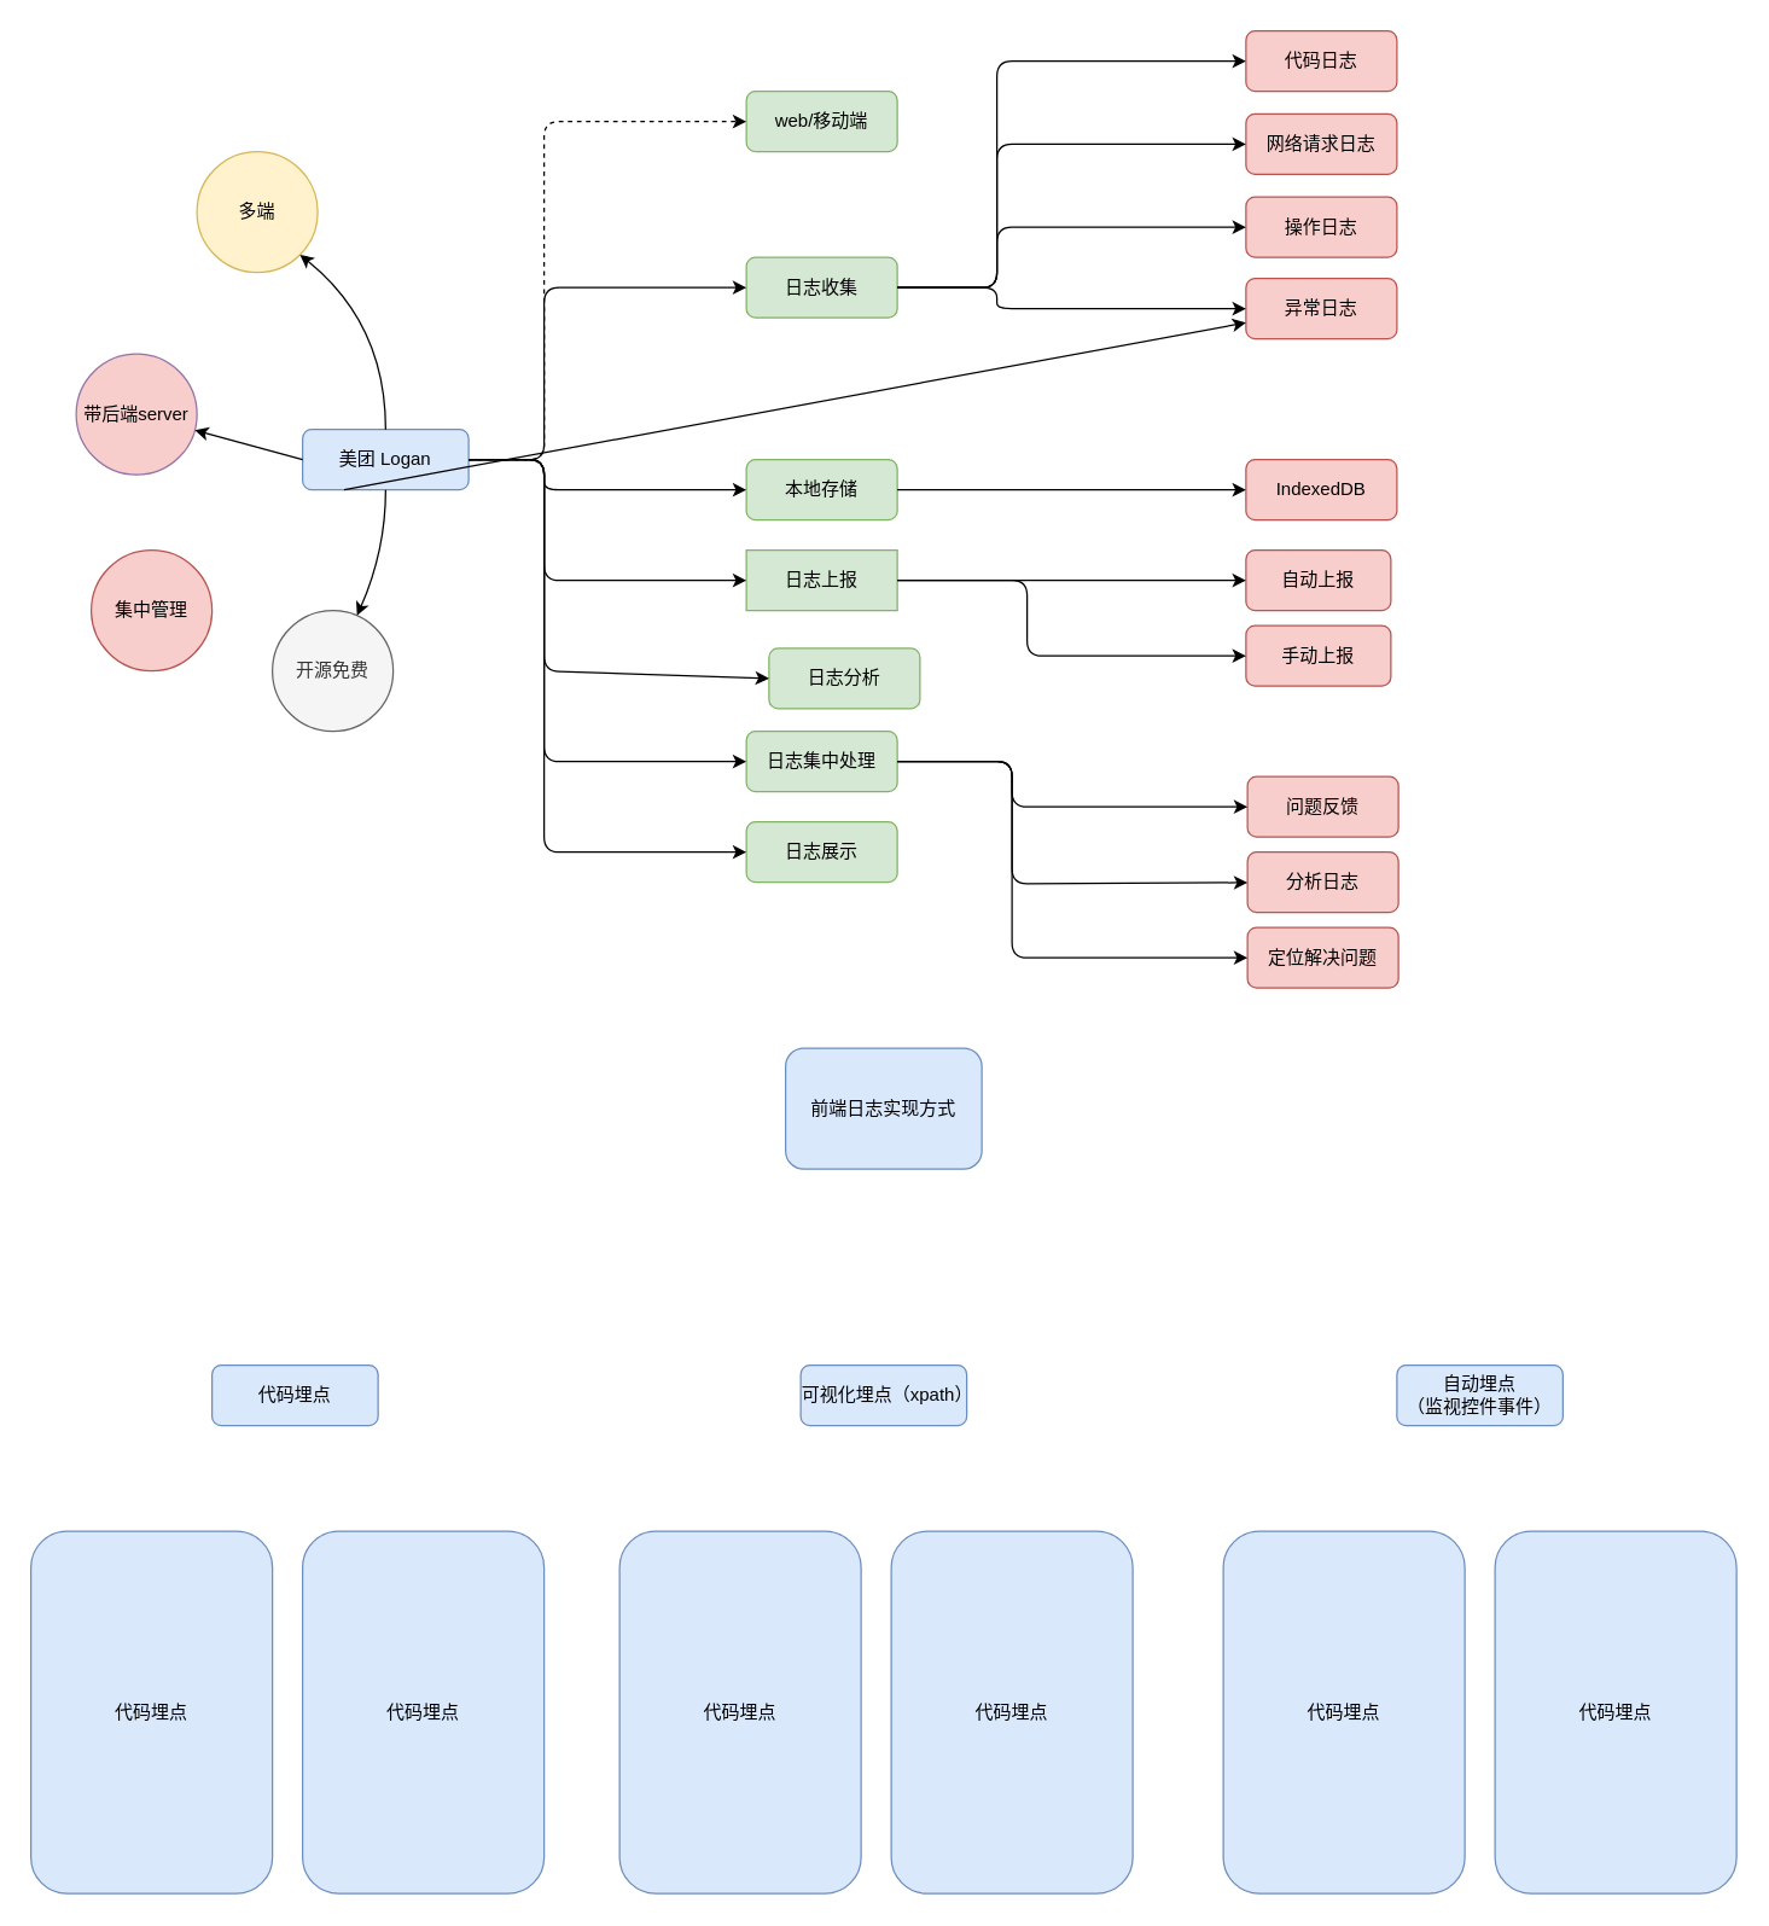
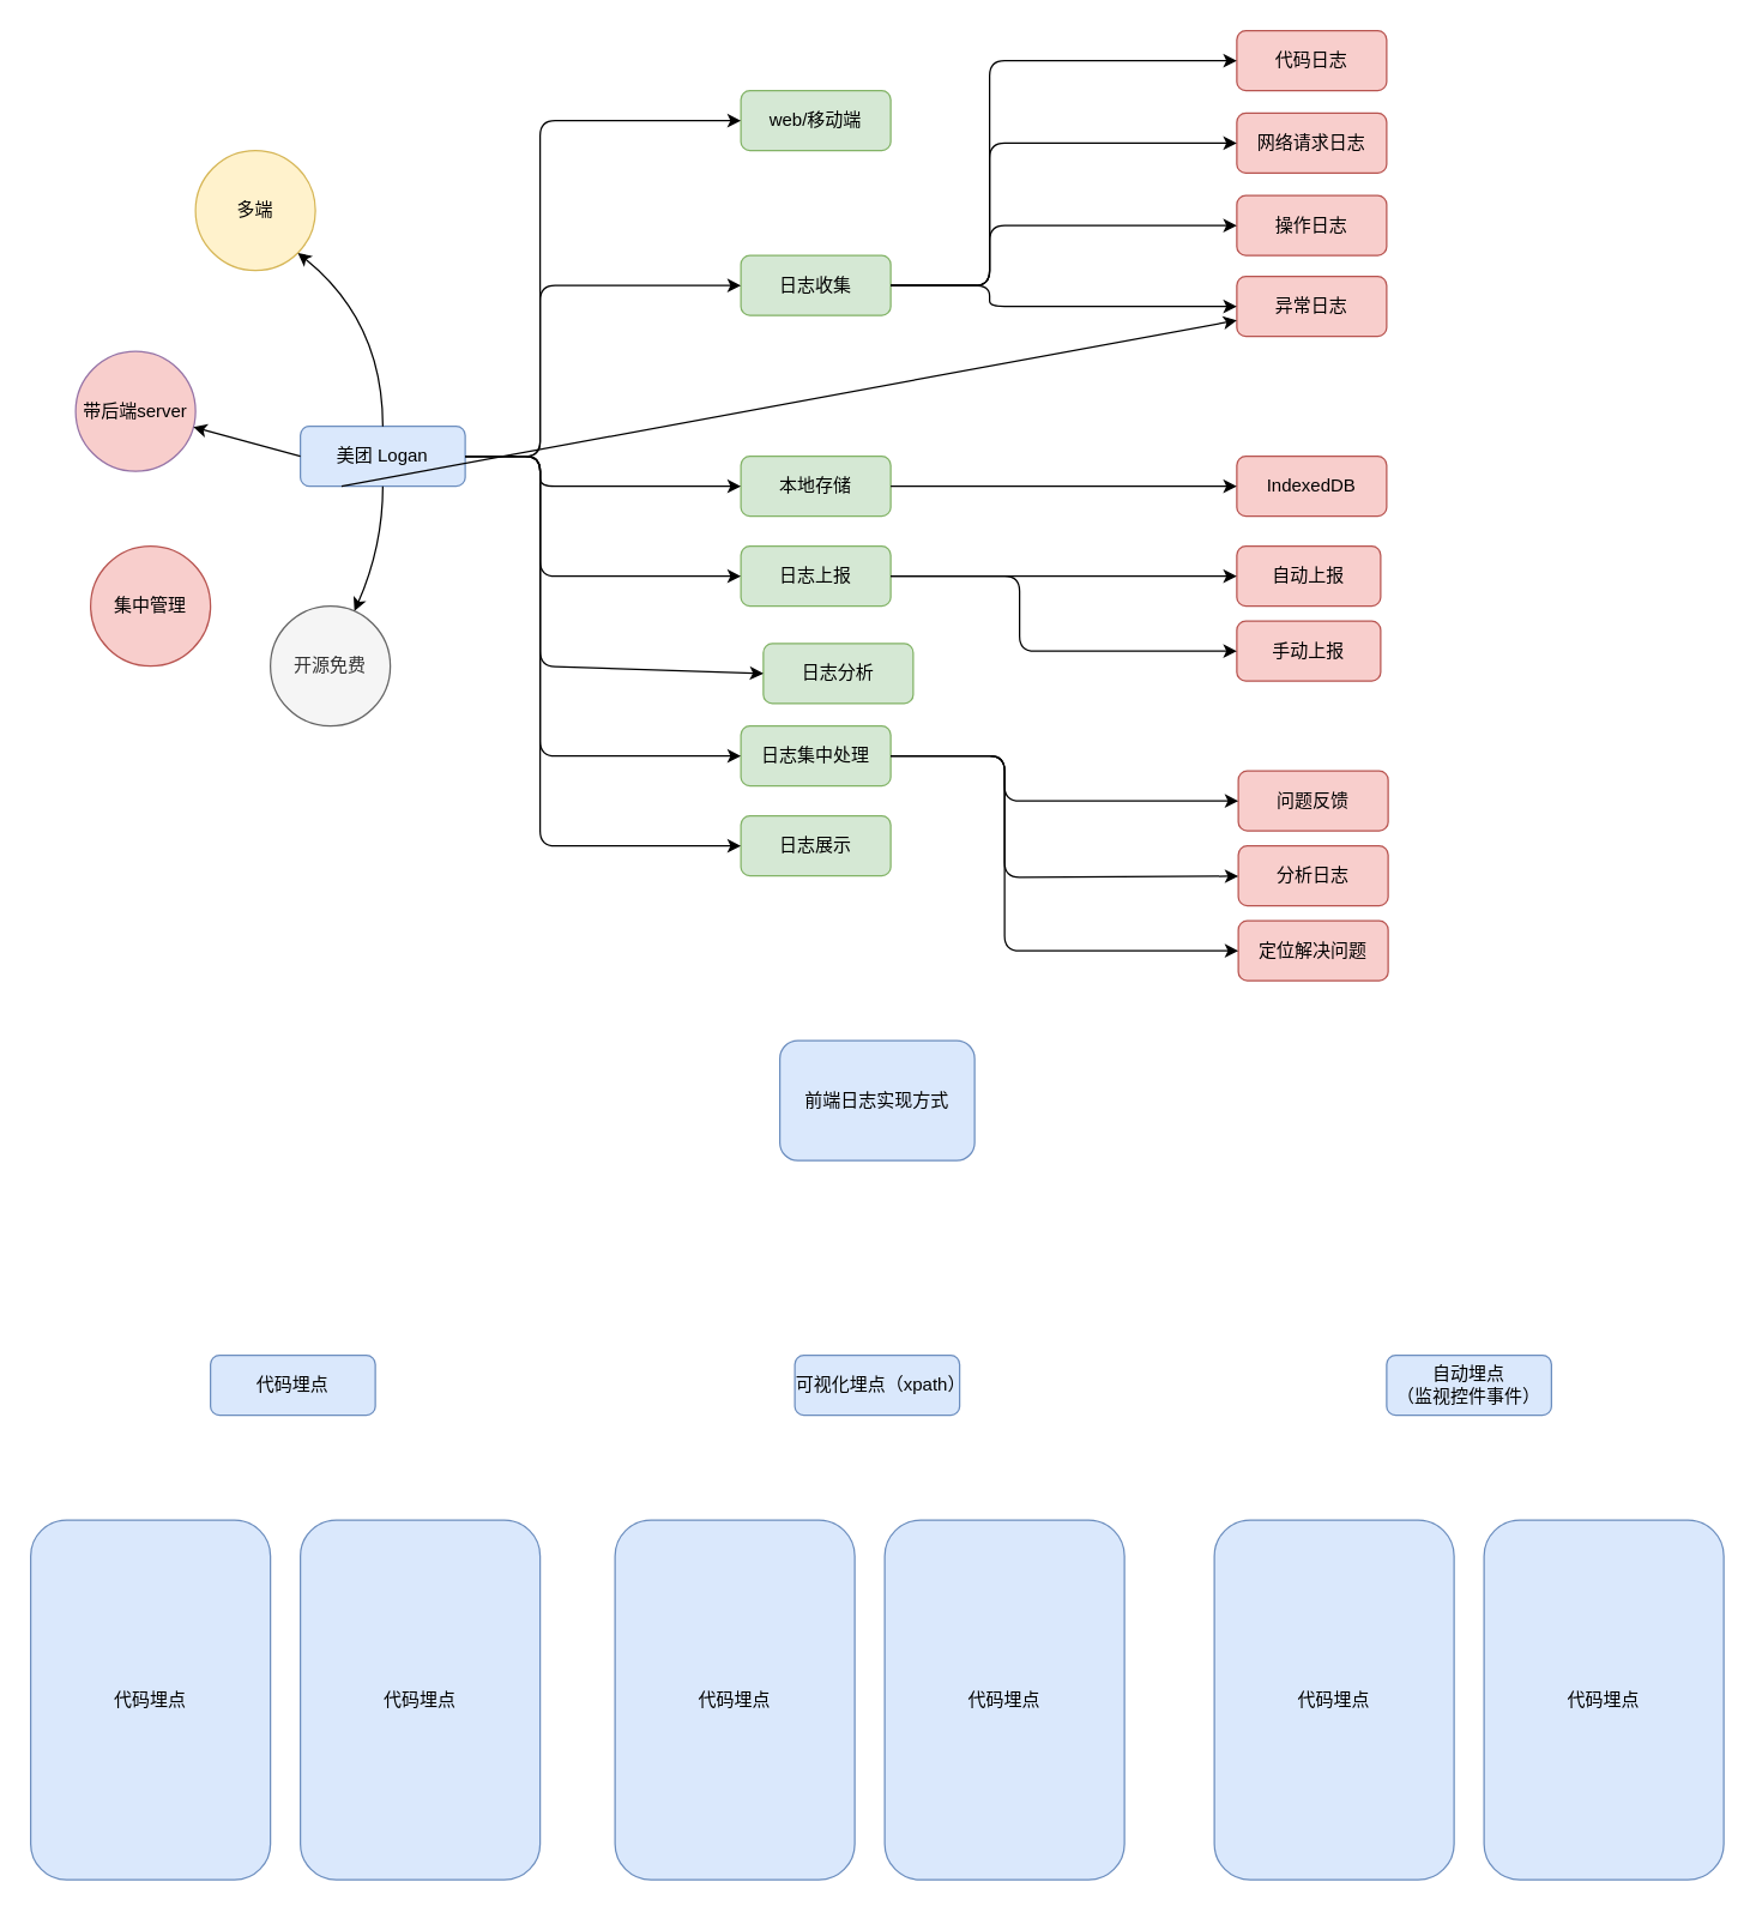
  <mxCell id="0" />
  <mxCell id="1" parent="0" />
  <mxCell id="2" value="美团 Logan" style="rounded=1;whiteSpace=wrap;html=1;fillColor=#dae8fc;strokeColor=#6c8ebf;" vertex="1" parent="1"><mxGeometry x="200" y="284" width="110" height="40" as="geometry" /></mxCell>
  <mxCell id="3" value="前端日志实现方式" style="rounded=1;whiteSpace=wrap;html=1;fillColor=#dae8fc;strokeColor=#6c8ebf;" vertex="1" parent="1"><mxGeometry x="520" y="694" width="130" height="80" as="geometry" /></mxCell>
  <mxCell id="4" value="web/移动端" style="rounded=1;whiteSpace=wrap;html=1;fillColor=#d5e8d4;strokeColor=#82b366;" vertex="1" parent="1"><mxGeometry x="494" y="60" width="100" height="40" as="geometry" /></mxCell>
  <mxCell id="5" value="日志收集" style="rounded=1;whiteSpace=wrap;html=1;fillColor=#d5e8d4;strokeColor=#82b366;" vertex="1" parent="1"><mxGeometry x="494" y="170" width="100" height="40" as="geometry" /></mxCell>
  <mxCell id="6" value="本地存储" style="rounded=1;whiteSpace=wrap;html=1;fillColor=#d5e8d4;strokeColor=#82b366;" vertex="1" parent="1"><mxGeometry x="494" y="304" width="100" height="40" as="geometry" /></mxCell>
- <mxCell id="7" value="日志上报" style="whiteSpace=wrap;html=1;fillColor=#d5e8d4;strokeColor=#82b366;rounded=0;" vertex="1" parent="1"><mxGeometry x="494" y="364" width="100" height="40" as="geometry" /></mxCell>
+ <mxCell id="7" value="日志上报" style="rounded=1;whiteSpace=wrap;html=1;fillColor=#d5e8d4;strokeColor=#82b366;" vertex="1" parent="1"><mxGeometry x="494" y="364" width="100" height="40" as="geometry" /></mxCell>
  <mxCell id="8" value="日志分析" style="rounded=1;whiteSpace=wrap;html=1;fillColor=#d5e8d4;strokeColor=#82b366;" vertex="1" parent="1"><mxGeometry x="509" y="429" width="100" height="40" as="geometry" /></mxCell>
- <mxCell id="9" value="" style="endArrow=classic;html=1;entryX=0;entryY=0.5;entryDx=0;entryDy=0;exitX=1;exitY=0.5;exitDx=0;exitDy=0;dashed=1;" edge="1" parent="1" source="2" target="4"><mxGeometry width="50" height="50" relative="1" as="geometry"><mxPoint x="360" y="314" as="sourcePoint" /><mxPoint x="410" y="264" as="targetPoint" /><Array as="points"><mxPoint x="360" y="304" /><mxPoint x="360" y="80" /></Array></mxGeometry></mxCell>
+ <mxCell id="9" value="" style="endArrow=classic;html=1;entryX=0;entryY=0.5;entryDx=0;entryDy=0;exitX=1;exitY=0.5;exitDx=0;exitDy=0;" edge="1" parent="1" source="2" target="4"><mxGeometry width="50" height="50" relative="1" as="geometry"><mxPoint x="360" y="314" as="sourcePoint" /><mxPoint x="410" y="264" as="targetPoint" /><Array as="points"><mxPoint x="360" y="304" /><mxPoint x="360" y="80" /></Array></mxGeometry></mxCell>
  <mxCell id="10" value="" style="endArrow=classic;html=1;entryX=0;entryY=0.5;entryDx=0;entryDy=0;exitX=1;exitY=0.5;exitDx=0;exitDy=0;" edge="1" parent="1" source="2" target="5"><mxGeometry width="50" height="50" relative="1" as="geometry"><mxPoint x="360" y="384" as="sourcePoint" /><mxPoint x="410" y="334" as="targetPoint" /><Array as="points"><mxPoint x="360" y="304" /><mxPoint x="360" y="190" /></Array></mxGeometry></mxCell>
  <mxCell id="11" value="" style="endArrow=classic;html=1;exitX=1;exitY=0.5;exitDx=0;exitDy=0;entryX=0;entryY=0.5;entryDx=0;entryDy=0;" edge="1" parent="1" source="2" target="6"><mxGeometry width="50" height="50" relative="1" as="geometry"><mxPoint x="440" y="354" as="sourcePoint" /><mxPoint x="490" y="304" as="targetPoint" /><Array as="points"><mxPoint x="360" y="304" /><mxPoint x="360" y="324" /></Array></mxGeometry></mxCell>
  <mxCell id="12" value="" style="endArrow=classic;html=1;entryX=0;entryY=0.5;entryDx=0;entryDy=0;exitX=1;exitY=0.5;exitDx=0;exitDy=0;" edge="1" parent="1" source="2" target="7"><mxGeometry width="50" height="50" relative="1" as="geometry"><mxPoint x="320" y="434" as="sourcePoint" /><mxPoint x="370" y="384" as="targetPoint" /><Array as="points"><mxPoint x="360" y="304" /><mxPoint x="360" y="384" /></Array></mxGeometry></mxCell>
  <mxCell id="13" value="" style="endArrow=classic;html=1;entryX=0;entryY=0.5;entryDx=0;entryDy=0;exitX=1;exitY=0.5;exitDx=0;exitDy=0;" edge="1" parent="1" source="2" target="8"><mxGeometry width="50" height="50" relative="1" as="geometry"><mxPoint x="360" y="444" as="sourcePoint" /><mxPoint x="420" y="434" as="targetPoint" /><Array as="points"><mxPoint x="360" y="304" /><mxPoint x="360" y="444" /></Array></mxGeometry></mxCell>
  <mxCell id="14" value="代码日志" style="rounded=1;whiteSpace=wrap;html=1;fillColor=#f8cecc;strokeColor=#b85450;" vertex="1" parent="1"><mxGeometry x="825" y="20" width="100" height="40" as="geometry" /></mxCell>
  <mxCell id="15" value="日志集中处理" style="rounded=1;whiteSpace=wrap;html=1;fillColor=#d5e8d4;strokeColor=#82b366;" vertex="1" parent="1"><mxGeometry x="494" y="484" width="100" height="40" as="geometry" /></mxCell>
  <mxCell id="16" value="" style="endArrow=classic;html=1;entryX=0;entryY=0.5;entryDx=0;entryDy=0;exitX=1;exitY=0.5;exitDx=0;exitDy=0;" edge="1" parent="1" source="2" target="15"><mxGeometry width="50" height="50" relative="1" as="geometry"><mxPoint x="360" y="504" as="sourcePoint" /><mxPoint x="340" y="444" as="targetPoint" /><Array as="points"><mxPoint x="360" y="304" /><mxPoint x="360" y="504" /></Array></mxGeometry></mxCell>
  <mxCell id="17" value="网络请求日志" style="rounded=1;whiteSpace=wrap;html=1;fillColor=#f8cecc;strokeColor=#b85450;" vertex="1" parent="1"><mxGeometry x="825" y="75" width="100" height="40" as="geometry" /></mxCell>
  <mxCell id="18" value="操作日志" style="rounded=1;whiteSpace=wrap;html=1;fillColor=#f8cecc;strokeColor=#b85450;" vertex="1" parent="1"><mxGeometry x="825" y="130" width="100" height="40" as="geometry" /></mxCell>
  <mxCell id="19" value="异常日志" style="rounded=1;whiteSpace=wrap;html=1;fillColor=#f8cecc;strokeColor=#b85450;" vertex="1" parent="1"><mxGeometry x="825" y="184" width="100" height="40" as="geometry" /></mxCell>
  <mxCell id="20" value="日志展示" style="rounded=1;whiteSpace=wrap;html=1;fillColor=#d5e8d4;strokeColor=#82b366;" vertex="1" parent="1"><mxGeometry x="494" y="544" width="100" height="40" as="geometry" /></mxCell>
  <mxCell id="21" value="" style="endArrow=classic;html=1;entryX=0;entryY=0.5;entryDx=0;entryDy=0;exitX=1;exitY=0.5;exitDx=0;exitDy=0;" edge="1" parent="1" source="2" target="20"><mxGeometry width="50" height="50" relative="1" as="geometry"><mxPoint x="360" y="564" as="sourcePoint" /><mxPoint x="450" y="554" as="targetPoint" /><Array as="points"><mxPoint x="360" y="304" /><mxPoint x="360" y="564" /></Array></mxGeometry></mxCell>
  <mxCell id="22" value="问题反馈" style="rounded=1;whiteSpace=wrap;html=1;fillColor=#f8cecc;strokeColor=#b85450;" vertex="1" parent="1"><mxGeometry x="826" y="514" width="100" height="40" as="geometry" /></mxCell>
  <mxCell id="23" value="分析日志" style="rounded=1;whiteSpace=wrap;html=1;fillColor=#f8cecc;strokeColor=#b85450;" vertex="1" parent="1"><mxGeometry x="826" y="564" width="100" height="40" as="geometry" /></mxCell>
  <mxCell id="24" value="定位解决问题" style="rounded=1;whiteSpace=wrap;html=1;fillColor=#f8cecc;strokeColor=#b85450;" vertex="1" parent="1"><mxGeometry x="826" y="614" width="100" height="40" as="geometry" /></mxCell>
  <mxCell id="25" value="IndexedDB" style="rounded=1;whiteSpace=wrap;html=1;fillColor=#f8cecc;strokeColor=#b85450;" vertex="1" parent="1"><mxGeometry x="825" y="304" width="100" height="40" as="geometry" /></mxCell>
  <mxCell id="26" value="自动上报" style="rounded=1;whiteSpace=wrap;html=1;fillColor=#f8cecc;strokeColor=#b85450;" vertex="1" parent="1"><mxGeometry x="825" y="364" width="96" height="40" as="geometry" /></mxCell>
  <mxCell id="27" value="手动上报" style="rounded=1;whiteSpace=wrap;html=1;fillColor=#f8cecc;strokeColor=#b85450;" vertex="1" parent="1"><mxGeometry x="825" y="414" width="96" height="40" as="geometry" /></mxCell>
  <mxCell id="28" value="" style="endArrow=classic;html=1;entryX=0;entryY=0.5;entryDx=0;entryDy=0;exitX=1;exitY=0.5;exitDx=0;exitDy=0;" edge="1" parent="1" source="5" target="14"><mxGeometry width="50" height="50" relative="1" as="geometry"><mxPoint x="620" y="224" as="sourcePoint" /><mxPoint x="670" y="174" as="targetPoint" /><Array as="points"><mxPoint x="660" y="190" /><mxPoint x="660" y="40" /></Array></mxGeometry></mxCell>
  <mxCell id="29" value="" style="endArrow=classic;html=1;entryX=0;entryY=0.5;entryDx=0;entryDy=0;exitX=1;exitY=0.5;exitDx=0;exitDy=0;" edge="1" parent="1" source="5" target="17"><mxGeometry width="50" height="50" relative="1" as="geometry"><mxPoint x="630" y="264" as="sourcePoint" /><mxPoint x="680" y="214" as="targetPoint" /><Array as="points"><mxPoint x="660" y="190" /><mxPoint x="660" y="95" /></Array></mxGeometry></mxCell>
  <mxCell id="30" value="" style="endArrow=classic;html=1;entryX=0;entryY=0.5;entryDx=0;entryDy=0;exitX=1;exitY=0.5;exitDx=0;exitDy=0;" edge="1" parent="1" source="5" target="18"><mxGeometry width="50" height="50" relative="1" as="geometry"><mxPoint x="610" y="264" as="sourcePoint" /><mxPoint x="660" y="214" as="targetPoint" /><Array as="points"><mxPoint x="660" y="190" /><mxPoint x="660" y="150" /></Array></mxGeometry></mxCell>
  <mxCell id="31" value="" style="endArrow=classic;html=1;entryX=0;entryY=0.5;entryDx=0;entryDy=0;exitX=1;exitY=0.5;exitDx=0;exitDy=0;" edge="1" parent="1" source="5" target="19"><mxGeometry width="50" height="50" relative="1" as="geometry"><mxPoint x="620" y="284" as="sourcePoint" /><mxPoint x="670" y="234" as="targetPoint" /><Array as="points"><mxPoint x="660" y="190" /><mxPoint x="660" y="204" /></Array></mxGeometry></mxCell>
  <mxCell id="32" value="" style="endArrow=classic;html=1;entryX=0;entryY=0.5;entryDx=0;entryDy=0;" edge="1" parent="1" source="6" target="25"><mxGeometry width="50" height="50" relative="1" as="geometry"><mxPoint x="630" y="374" as="sourcePoint" /><mxPoint x="680" y="324" as="targetPoint" /></mxGeometry></mxCell>
  <mxCell id="33" value="" style="endArrow=classic;html=1;entryX=0;entryY=0.5;entryDx=0;entryDy=0;" edge="1" parent="1" source="7" target="26"><mxGeometry width="50" height="50" relative="1" as="geometry"><mxPoint x="650" y="444" as="sourcePoint" /><mxPoint x="700" y="394" as="targetPoint" /></mxGeometry></mxCell>
  <mxCell id="34" value="" style="endArrow=classic;html=1;entryX=0;entryY=0.5;entryDx=0;entryDy=0;exitX=1;exitY=0.5;exitDx=0;exitDy=0;" edge="1" parent="1" source="7" target="27"><mxGeometry width="50" height="50" relative="1" as="geometry"><mxPoint x="600" y="464" as="sourcePoint" /><mxPoint x="650" y="414" as="targetPoint" /><Array as="points"><mxPoint x="680" y="384" /><mxPoint x="680" y="434" /></Array></mxGeometry></mxCell>
  <mxCell id="35" value="" style="endArrow=classic;html=1;entryX=0;entryY=0.5;entryDx=0;entryDy=0;exitX=1;exitY=0.5;exitDx=0;exitDy=0;" edge="1" parent="1" source="15" target="22"><mxGeometry width="50" height="50" relative="1" as="geometry"><mxPoint x="650" y="574" as="sourcePoint" /><mxPoint x="700" y="524" as="targetPoint" /><Array as="points"><mxPoint x="670" y="504" /><mxPoint x="670" y="534" /></Array></mxGeometry></mxCell>
  <mxCell id="36" value="" style="endArrow=classic;html=1;exitX=1;exitY=0.5;exitDx=0;exitDy=0;" edge="1" parent="1" source="15" target="23"><mxGeometry width="50" height="50" relative="1" as="geometry"><mxPoint x="640" y="584" as="sourcePoint" /><mxPoint x="690" y="534" as="targetPoint" /><Array as="points"><mxPoint x="670" y="504" /><mxPoint x="670" y="585" /></Array></mxGeometry></mxCell>
  <mxCell id="37" value="" style="endArrow=classic;html=1;exitX=1;exitY=0.5;exitDx=0;exitDy=0;" edge="1" parent="1" source="15" target="24"><mxGeometry width="50" height="50" relative="1" as="geometry"><mxPoint x="640" y="614" as="sourcePoint" /><mxPoint x="690" y="564" as="targetPoint" /><Array as="points"><mxPoint x="670" y="504" /><mxPoint x="670" y="634" /></Array></mxGeometry></mxCell>
  <mxCell id="38" value="多端" style="ellipse;whiteSpace=wrap;html=1;aspect=fixed;fillColor=#fff2cc;strokeColor=#d6b656;" vertex="1" parent="1"><mxGeometry x="130" y="100" width="80" height="80" as="geometry" /></mxCell>
  <mxCell id="39" value="带后端server" style="ellipse;whiteSpace=wrap;html=1;aspect=fixed;fillColor=#f8cecc;strokeColor=#9673a6;" vertex="1" parent="1"><mxGeometry x="50" y="234" width="80" height="80" as="geometry" /></mxCell>
  <mxCell id="40" value="集中管理" style="ellipse;whiteSpace=wrap;html=1;aspect=fixed;fillColor=#f8cecc;strokeColor=#b85450;" vertex="1" parent="1"><mxGeometry x="60" y="364" width="80" height="80" as="geometry" /></mxCell>
  <mxCell id="41" value="开源免费" style="ellipse;whiteSpace=wrap;html=1;aspect=fixed;fillColor=#f5f5f5;strokeColor=#666666;fontColor=#333333;" vertex="1" parent="1"><mxGeometry x="180" y="404" width="80" height="80" as="geometry" /></mxCell>
  <mxCell id="42" value="" style="endArrow=classic;html=1;entryX=1;entryY=1;entryDx=0;entryDy=0;exitX=0.5;exitY=0;exitDx=0;exitDy=0;curved=1;" edge="1" parent="1" source="2" target="38"><mxGeometry width="50" height="50" relative="1" as="geometry"><mxPoint x="210" y="224" as="sourcePoint" /><mxPoint x="260" y="174" as="targetPoint" /><Array as="points"><mxPoint x="255" y="214" /></Array></mxGeometry></mxCell>
  <mxCell id="43" value="" style="endArrow=classic;html=1;exitX=0.5;exitY=1;exitDx=0;exitDy=0;curved=1;" edge="1" parent="1" source="2" target="41"><mxGeometry width="50" height="50" relative="1" as="geometry"><mxPoint x="280" y="494" as="sourcePoint" /><mxPoint x="330" y="444" as="targetPoint" /><Array as="points"><mxPoint x="255" y="364" /></Array></mxGeometry></mxCell>
  <mxCell id="44" value="" style="endArrow=classic;html=1;exitX=0;exitY=0.5;exitDx=0;exitDy=0;" edge="1" parent="1" source="2" target="39"><mxGeometry width="50" height="50" relative="1" as="geometry"><mxPoint x="140" y="324" as="sourcePoint" /><mxPoint x="190" y="274" as="targetPoint" /></mxGeometry></mxCell>
  <mxCell id="45" value="" style="endArrow=classic;html=1;exitX=0.25;exitY=1;exitDx=0;exitDy=0;" edge="1" parent="1" source="2" target="19"><mxGeometry width="50" height="50" relative="1" as="geometry"><mxPoint x="150" y="444" as="sourcePoint" /><mxPoint x="200" y="394" as="targetPoint" /></mxGeometry></mxCell>
  <mxCell id="46" value="代码埋点" style="rounded=1;whiteSpace=wrap;html=1;fillColor=#dae8fc;strokeColor=#6c8ebf;" vertex="1" parent="1"><mxGeometry x="140" y="904" width="110" height="40" as="geometry" /></mxCell>
  <mxCell id="47" value="可视化埋点（xpath）" style="rounded=1;whiteSpace=wrap;html=1;fillColor=#dae8fc;strokeColor=#6c8ebf;" vertex="1" parent="1"><mxGeometry x="530" y="904" width="110" height="40" as="geometry" /></mxCell>
  <mxCell id="48" value="自动埋点&lt;br&gt;（监视控件事件）" style="rounded=1;whiteSpace=wrap;html=1;fillColor=#dae8fc;strokeColor=#6c8ebf;" vertex="1" parent="1"><mxGeometry x="925" y="904" width="110" height="40" as="geometry" /></mxCell>
  <mxCell id="49" value="代码埋点" style="rounded=1;whiteSpace=wrap;html=1;fillColor=#dae8fc;strokeColor=#6c8ebf;" vertex="1" parent="1"><mxGeometry x="20" y="1014" width="160" height="240" as="geometry" /></mxCell>
  <mxCell id="50" value="代码埋点" style="rounded=1;whiteSpace=wrap;html=1;fillColor=#dae8fc;strokeColor=#6c8ebf;" vertex="1" parent="1"><mxGeometry x="200" y="1014" width="160" height="240" as="geometry" /></mxCell>
  <mxCell id="51" value="代码埋点" style="rounded=1;whiteSpace=wrap;html=1;fillColor=#dae8fc;strokeColor=#6c8ebf;" vertex="1" parent="1"><mxGeometry x="410" y="1014" width="160" height="240" as="geometry" /></mxCell>
  <mxCell id="52" value="代码埋点" style="rounded=1;whiteSpace=wrap;html=1;fillColor=#dae8fc;strokeColor=#6c8ebf;" vertex="1" parent="1"><mxGeometry x="590" y="1014" width="160" height="240" as="geometry" /></mxCell>
  <mxCell id="53" value="代码埋点" style="rounded=1;whiteSpace=wrap;html=1;fillColor=#dae8fc;strokeColor=#6c8ebf;" vertex="1" parent="1"><mxGeometry x="810" y="1014" width="160" height="240" as="geometry" /></mxCell>
  <mxCell id="54" value="代码埋点" style="rounded=1;whiteSpace=wrap;html=1;fillColor=#dae8fc;strokeColor=#6c8ebf;" vertex="1" parent="1"><mxGeometry x="990" y="1014" width="160" height="240" as="geometry" /></mxCell>
